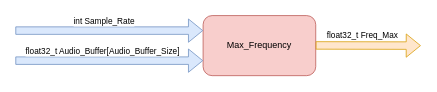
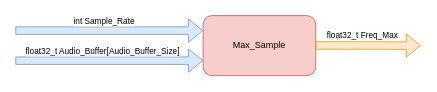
  <mxCell id="0" />
  <mxCell id="1" parent="0" />
- <mxCell id="2" value="Max_Frequency" style="rounded=1;whiteSpace=wrap;html=1;fillColor=#f8cecc;strokeColor=#b85450;" vertex="1" parent="1"><mxGeometry x="270" y="20" width="150" height="80" as="geometry" /></mxCell>
+ <mxCell id="2" value="Max_Sample" style="rounded=1;whiteSpace=wrap;html=1;fillColor=#f8cecc;strokeColor=#b85450;" vertex="1" parent="1"><mxGeometry x="270" y="20" width="150" height="80" as="geometry" /></mxCell>
  <mxCell id="3" value="" style="shape=flexArrow;endArrow=classic;html=1;rounded=0;fillColor=#dae8fc;strokeColor=#6c8ebf;" edge="1" parent="1"><mxGeometry width="50" height="50" relative="1" as="geometry"><mxPoint x="20" y="40" as="sourcePoint" /><mxPoint x="270" y="40" as="targetPoint" /></mxGeometry></mxCell>
  <mxCell id="4" value="int Sample_Rate" style="edgeLabel;html=1;align=center;verticalAlign=middle;resizable=0;points=[];" vertex="1" connectable="0" parent="3"><mxGeometry x="0.489" y="-5" relative="1" as="geometry"><mxPoint x="-69" y="-18" as="offset" /></mxGeometry></mxCell>
  <mxCell id="5" value="" style="shape=flexArrow;endArrow=classic;html=1;rounded=0;fillColor=#ffe6cc;strokeColor=#d79b00;" edge="1" parent="1"><mxGeometry width="50" height="50" relative="1" as="geometry"><mxPoint x="420" y="59.73" as="sourcePoint" /><mxPoint x="560" y="60" as="targetPoint" /></mxGeometry></mxCell>
  <mxCell id="6" value="float32_t Freq_Max" style="edgeLabel;html=1;align=center;verticalAlign=middle;resizable=0;points=[];" vertex="1" connectable="0" parent="5"><mxGeometry x="-0.467" y="-4" relative="1" as="geometry"><mxPoint x="25" y="-18" as="offset" /></mxGeometry></mxCell>
  <mxCell id="7" value="" style="shape=flexArrow;endArrow=classic;html=1;rounded=0;fillColor=#dae8fc;strokeColor=#6c8ebf;" edge="1" parent="1"><mxGeometry width="50" height="50" relative="1" as="geometry"><mxPoint x="20" y="80" as="sourcePoint" /><mxPoint x="270" y="80" as="targetPoint" /></mxGeometry></mxCell>
  <mxCell id="8" value="float32_t Audio_Buffer[Audio_Buffer_Size]" style="edgeLabel;html=1;align=center;verticalAlign=middle;resizable=0;points=[];" vertex="1" connectable="0" parent="7"><mxGeometry x="-0.053" y="3" relative="1" as="geometry"><mxPoint x="-3" y="-10" as="offset" /></mxGeometry></mxCell>
